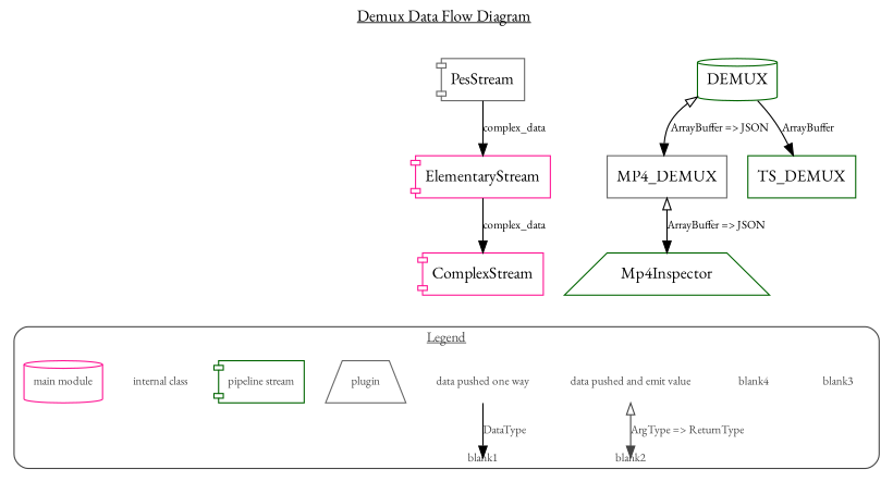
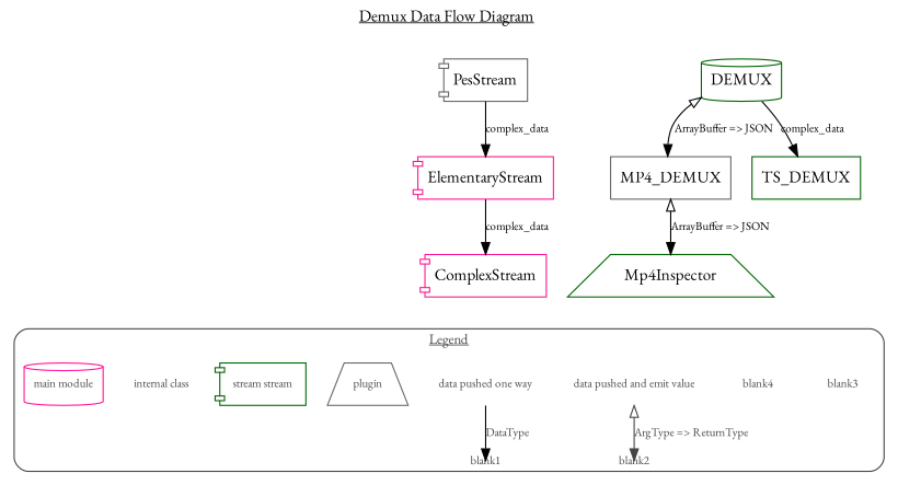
  digraph {
    fontname="EB Garamond"
    label=<<u>Demux Data Flow Diagram</u> <br/>>
    labelloc=t
    node [color=gray40 fontcolor="#444444" fontname="EB Garamond" fontsize=10 shape=plaintext]
    edge [fontname="EB Garamond" fontsize=10]
    blank1 [fixedsize=true height=0]
    blank2 [fixedsize=true height=0]
    blank3 [color=darkgreen fixedsize=true height=0]
    blank4 [color=deeppink fixedsize=true height=0]
    "data pushed and emit value" [color=deeppink]
    "data pushed one way"
    plugin [shape=trapezium]
-   "pipeline stream" [color=darkgreen shape=component]
+   "pipeline stream" [color=darkgreen shape=component label="stream stream"]
    "internal class" [color=deeppink]
    "main module" [color=deeppink shape=cylinder]
    n11 [color=darkgreen label=DEMUX shape=cylinder fontcolor="" fontsize=""]
    MP4_DEMUX [shape=rectangle fontcolor="" fontsize=""]
    TS_DEMUX [color=darkgreen shape=rectangle fontcolor="" fontsize=""]
    Mp4Inspector [color=darkgreen shape=trapezium fontcolor="" fontsize=""]
    PesStream [shape=component fontcolor="" fontsize=""]
    ElementaryStream [color=deeppink shape=component fontcolor="" fontsize=""]
    ComplexStream [color=deeppink shape=component fontcolor="" fontsize=""]
    subgraph cluster_1 {
      color="#444444"
      fontcolor="#444444"
      fontsize=12
      label=<<u>Legend</u>>
      style=rounded
      blank1
      blank2
      blank3
      blank4
      "data pushed and emit value"
      "data pushed one way"
      plugin
      "pipeline stream"
      "internal class"
      "main module"
    }
    "data pushed and emit value" -> blank2 [arrowtail=onormal color="#444444" dir=both fontcolor="#444444" label="ArgType => ReturnType"]
    "data pushed one way" -> blank1 [color=black fontcolor="#444444" label=DataType]
    n11 -> MP4_DEMUX [arrowtail=onormal dir=both label="ArrayBuffer => JSON"]
-   n11 -> TS_DEMUX [label=ArrayBuffer]
+   n11 -> TS_DEMUX [label=complex_data]
    MP4_DEMUX -> Mp4Inspector [arrowtail=onormal dir=both label="ArrayBuffer => JSON"]
    PesStream -> ElementaryStream [label=complex_data]
    ElementaryStream -> ComplexStream [label=complex_data]
    ComplexStream -> "data pushed one way" [arrowhead=none style=invisible]
  }
